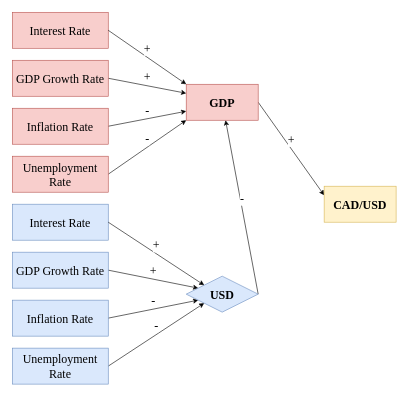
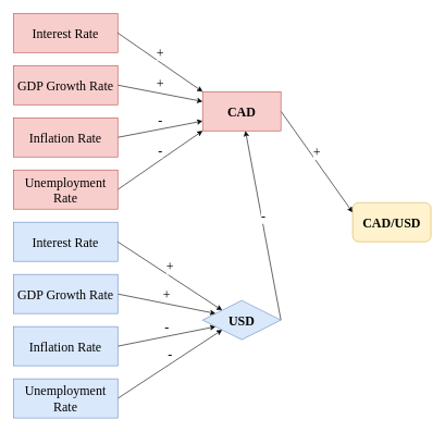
  <mxCell id="0" />
  <mxCell id="1" parent="0" />
  <mxCell id="2" value="Interest Rate" style="rounded=0;whiteSpace=wrap;html=1;fontSize=20;fontFamily=Lucida Console;fillColor=#f8cecc;strokeColor=#b85450;" parent="1" vertex="1"><mxGeometry x="20" y="20" width="160" height="60" as="geometry" /></mxCell>
  <mxCell id="3" value="+" style="rounded=0;orthogonalLoop=1;jettySize=auto;html=1;entryX=0;entryY=0.25;entryDx=0;entryDy=0;flowAnimation=0;anchorPointDirection=1;sourcePerimeterSpacing=0;exitX=1;exitY=0.5;exitDx=0;exitDy=0;labelPosition=center;verticalLabelPosition=top;align=center;verticalAlign=bottom;fontSize=20;fontFamily=Lucida Console;" parent="1" source="4" target="10" edge="1"><mxGeometry relative="1" as="geometry" /></mxCell>
  <mxCell id="4" value="GDP Growth Rate" style="rounded=0;whiteSpace=wrap;html=1;fontSize=20;fontFamily=Lucida Console;fillColor=#f8cecc;strokeColor=#b85450;" parent="1" vertex="1"><mxGeometry x="20" y="100" width="160" height="60" as="geometry" /></mxCell>
  <mxCell id="5" value="-" style="rounded=0;orthogonalLoop=1;jettySize=auto;html=1;entryX=0;entryY=0.75;entryDx=0;entryDy=0;exitX=1;exitY=0.5;exitDx=0;exitDy=0;flowAnimation=0;anchorPointDirection=1;sourcePerimeterSpacing=0;labelPosition=center;verticalLabelPosition=top;align=center;verticalAlign=bottom;fontSize=20;fontFamily=Lucida Console;" parent="1" source="6" target="10" edge="1"><mxGeometry relative="1" as="geometry"><mxPoint x="340" y="140" as="targetPoint" /></mxGeometry></mxCell>
  <mxCell id="6" value="Inflation Rate" style="rounded=0;whiteSpace=wrap;html=1;fontSize=20;fontFamily=Lucida Console;fillColor=#f8cecc;strokeColor=#b85450;" parent="1" vertex="1"><mxGeometry x="20" y="180" width="160" height="60" as="geometry" /></mxCell>
  <mxCell id="7" value="-" style="rounded=0;orthogonalLoop=1;jettySize=auto;html=1;entryX=0;entryY=1;entryDx=0;entryDy=0;exitX=1;exitY=0.5;exitDx=0;exitDy=0;flowAnimation=0;anchorPointDirection=1;sourcePerimeterSpacing=0;labelPosition=center;verticalLabelPosition=top;align=center;verticalAlign=bottom;fontSize=20;fontFamily=Lucida Console;" parent="1" source="8" target="10" edge="1"><mxGeometry relative="1" as="geometry"><mxPoint x="340" y="140" as="targetPoint" /></mxGeometry></mxCell>
  <mxCell id="8" value="Unemployment Rate" style="rounded=0;whiteSpace=wrap;html=1;fontSize=20;fontFamily=Lucida Console;fillColor=#f8cecc;strokeColor=#b85450;" parent="1" vertex="1"><mxGeometry x="20" y="260" width="160" height="60" as="geometry" /></mxCell>
  <mxCell id="9" value="+" style="rounded=0;orthogonalLoop=1;jettySize=auto;html=1;exitX=1;exitY=0.5;exitDx=0;exitDy=0;entryX=0;entryY=0.25;entryDx=0;entryDy=0;labelPosition=center;verticalLabelPosition=top;align=center;verticalAlign=bottom;fontSize=20;textShadow=0;fontFamily=Lucida Console;" parent="1" source="10" target="22" edge="1"><mxGeometry relative="1" as="geometry" /></mxCell>
- <mxCell id="10" value="GDP" style="rounded=0;whiteSpace=wrap;html=1;fontSize=20;fontFamily=Lucida Console;fillColor=#f8cecc;strokeColor=#b85450;fontStyle=1" parent="1" vertex="1"><mxGeometry x="310" y="140" width="120" height="60" as="geometry" /></mxCell>
+ <mxCell id="10" value="CAD" style="rounded=0;whiteSpace=wrap;html=1;fontSize=20;fontFamily=Lucida Console;fillColor=#f8cecc;strokeColor=#b85450;fontStyle=1" parent="1" vertex="1"><mxGeometry x="310" y="140" width="120" height="60" as="geometry" /></mxCell>
  <mxCell id="11" value="+" style="rounded=0;orthogonalLoop=1;jettySize=auto;html=1;entryX=0;entryY=0;entryDx=0;entryDy=0;exitX=1;exitY=0.5;exitDx=0;exitDy=0;labelPosition=center;verticalLabelPosition=top;align=center;verticalAlign=bottom;fontSize=20;fontFamily=Lucida Console;" parent="1" source="2" target="10" edge="1"><mxGeometry relative="1" as="geometry" /></mxCell>
  <mxCell id="12" value="Interest Rate" style="rounded=0;whiteSpace=wrap;html=1;fontSize=20;fontFamily=Lucida Console;fillColor=#dae8fc;strokeColor=#6c8ebf;" parent="1" vertex="1"><mxGeometry x="20" y="340" width="160" height="60" as="geometry" /></mxCell>
  <mxCell id="13" value="+" style="rounded=0;orthogonalLoop=1;jettySize=auto;html=1;entryX=0;entryY=0.25;entryDx=0;entryDy=0;flowAnimation=0;anchorPointDirection=1;sourcePerimeterSpacing=0;exitX=1;exitY=0.5;exitDx=0;exitDy=0;labelPosition=center;verticalLabelPosition=top;align=center;verticalAlign=bottom;fontSize=20;fontFamily=Lucida Console;" parent="1" source="14" target="20" edge="1"><mxGeometry relative="1" as="geometry" /></mxCell>
  <mxCell id="14" value="GDP Growth Rate" style="rounded=0;whiteSpace=wrap;html=1;fontSize=20;fontFamily=Lucida Console;fillColor=#dae8fc;strokeColor=#6c8ebf;" parent="1" vertex="1"><mxGeometry x="20" y="420" width="160" height="60" as="geometry" /></mxCell>
  <mxCell id="15" value="-" style="rounded=0;orthogonalLoop=1;jettySize=auto;html=1;entryX=0;entryY=0.75;entryDx=0;entryDy=0;exitX=1;exitY=0.5;exitDx=0;exitDy=0;flowAnimation=0;anchorPointDirection=1;sourcePerimeterSpacing=0;labelPosition=center;verticalLabelPosition=top;align=center;verticalAlign=bottom;fontSize=20;fontFamily=Lucida Console;" parent="1" source="16" target="20" edge="1"><mxGeometry relative="1" as="geometry"><mxPoint x="340" y="460" as="targetPoint" /></mxGeometry></mxCell>
  <mxCell id="16" value="Inflation Rate" style="rounded=0;whiteSpace=wrap;html=1;fontSize=20;fontFamily=Lucida Console;fillColor=#dae8fc;strokeColor=#6c8ebf;" parent="1" vertex="1"><mxGeometry x="20" y="500" width="160" height="60" as="geometry" /></mxCell>
  <mxCell id="17" value="-" style="rounded=0;orthogonalLoop=1;jettySize=auto;html=1;entryX=0;entryY=1;entryDx=0;entryDy=0;exitX=1;exitY=0.5;exitDx=0;exitDy=0;flowAnimation=0;anchorPointDirection=1;sourcePerimeterSpacing=0;labelPosition=center;verticalLabelPosition=top;align=center;verticalAlign=bottom;fontSize=20;fontFamily=Lucida Console;" parent="1" source="18" target="20" edge="1"><mxGeometry relative="1" as="geometry"><mxPoint x="340" y="460" as="targetPoint" /></mxGeometry></mxCell>
  <mxCell id="18" value="Unemployment Rate" style="rounded=0;whiteSpace=wrap;html=1;fontSize=20;fontFamily=Lucida Console;fillColor=#dae8fc;strokeColor=#6c8ebf;" parent="1" vertex="1"><mxGeometry x="20" y="580" width="160" height="60" as="geometry" /></mxCell>
  <mxCell id="19" value="-" style="rounded=0;orthogonalLoop=1;jettySize=auto;html=1;exitX=1;exitY=0.5;exitDx=0;exitDy=0;labelPosition=center;verticalLabelPosition=top;align=center;verticalAlign=bottom;fontSize=20;textShadow=0;fontFamily=Lucida Console;" parent="1" source="20" target="10" edge="1"><mxGeometry relative="1" as="geometry" /></mxCell>
  <mxCell id="20" value="USD" style="rhombus;whiteSpace=wrap;html=1;fontSize=20;fontFamily=Lucida Console;fillColor=#dae8fc;strokeColor=#6c8ebf;fontStyle=1;" parent="1" vertex="1"><mxGeometry x="310" y="460" width="120" height="60" as="geometry" /></mxCell>
  <mxCell id="21" value="+" style="rounded=0;orthogonalLoop=1;jettySize=auto;html=1;entryX=0;entryY=0;entryDx=0;entryDy=0;exitX=1;exitY=0.5;exitDx=0;exitDy=0;labelPosition=center;verticalLabelPosition=top;align=center;verticalAlign=bottom;fontSize=20;textShadow=0;convertToSvg=0;fontFamily=Lucida Console;" parent="1" source="12" target="20" edge="1"><mxGeometry relative="1" as="geometry" /></mxCell>
- <mxCell id="22" value="CAD/USD" style="rounded=0;whiteSpace=wrap;html=1;fontSize=20;fontFamily=Lucida Console;fontStyle=1;fillColor=#fff2cc;strokeColor=#d6b656;" parent="1" vertex="1"><mxGeometry x="540" y="310" width="120" height="60" as="geometry" /></mxCell>
+ <mxCell id="22" value="CAD/USD" style="whiteSpace=wrap;html=1;fontSize=20;fontFamily=Lucida Console;fontStyle=1;fillColor=#fff2cc;strokeColor=#d6b656;rounded=1;" parent="1" vertex="1"><mxGeometry x="540" y="310" width="120" height="60" as="geometry" /></mxCell>
